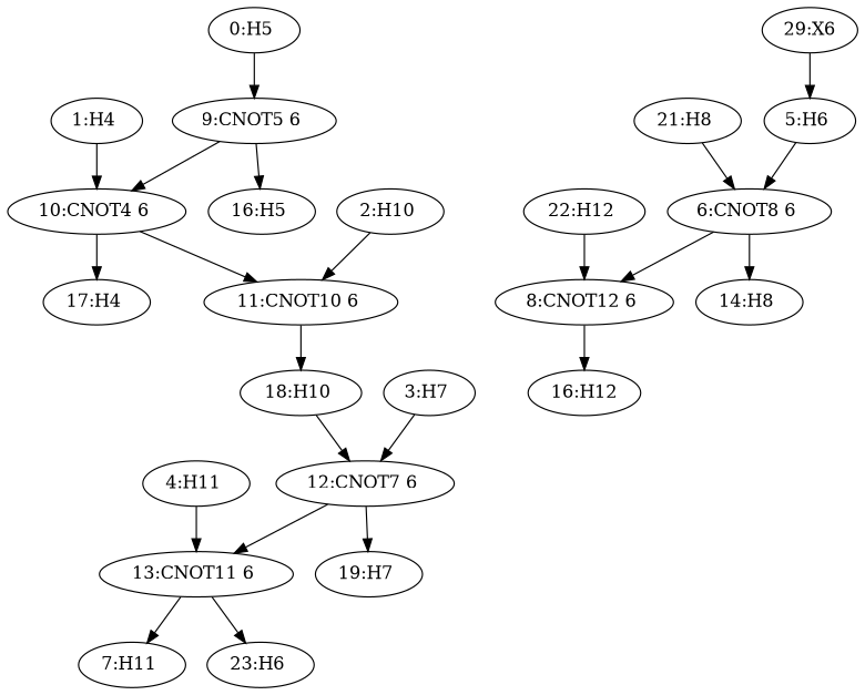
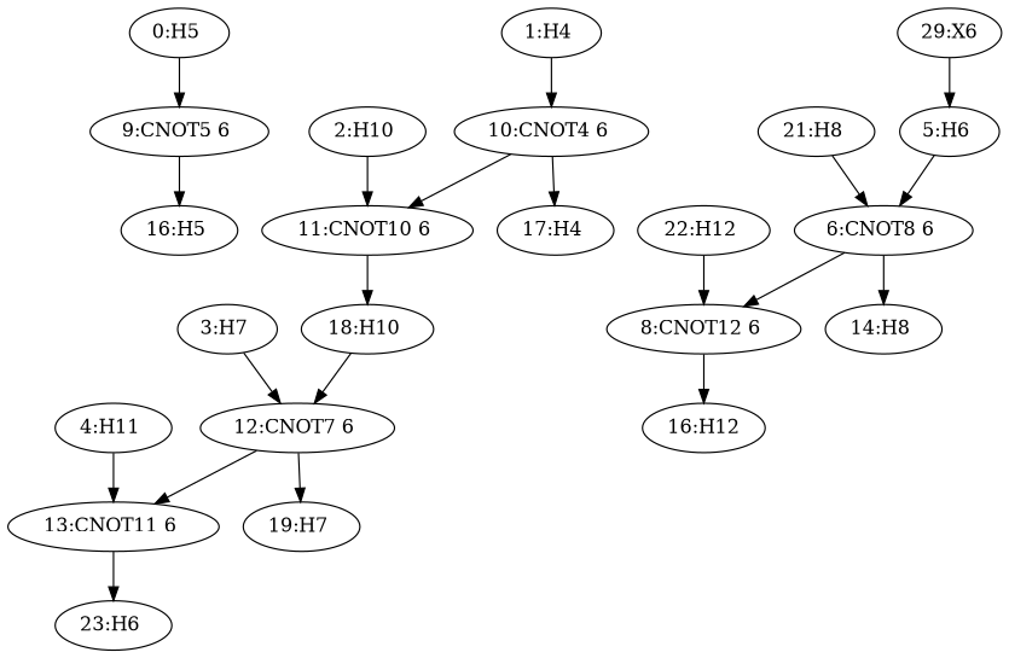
  strict digraph {
    n1 [details="{'startTime': 1, 'qubits': [2], 'outEdges': [9], 'llvmId': '0x1f145c0', 'duration': 0, 'type': 'H', 'inEdges': [], 'hwqubits': [5]}" label="0:H5 "]
    n2 [details="{'startTime': 127, 'qubits': [2, 7], 'outEdges': [16, 10], 'llvmId': '0x1f15c48', 'duration': 11, 'type': 'CNOT', 'inEdges': [0, 8], 'hwqubits': [5, 6]}" label="9:CNOT5 6 "]
    n3 [details="{'startTime': 139, 'qubits': [3, 7], 'outEdges': [17, 11], 'llvmId': '0x1f15fb8', 'duration': 67, 'type': 'CNOT', 'inEdges': [1, 9], 'hwqubits': [4, 6]}" label="10:CNOT4 6 "]
    n4 [details="{'startTime': 298, 'qubits': [2], 'outEdges': [], 'llvmId': '0x1f16d00', 'duration': 0, 'type': 'H', 'inEdges': [9], 'hwqubits': [5]}" label="16:H5 "]
    n5 [details="{'startTime': 209, 'qubits': [4, 7], 'outEdges': [18, 12], 'llvmId': '0x1f16218', 'duration': 68, 'type': 'CNOT', 'inEdges': [2, 10], 'hwqubits': [10, 6]}" label="11:CNOT10 6 "]
    n6 [details="{'startTime': 288, 'qubits': [3], 'outEdges': [], 'llvmId': '0x1f16f00', 'duration': 0, 'type': 'H', 'inEdges': [10], 'hwqubits': [4]}" label="17:H4 "]
    n7 [details="{'startTime': 2, 'qubits': [3], 'outEdges': [10], 'llvmId': '0x1f14860', 'duration': 0, 'type': 'H', 'inEdges': [], 'hwqubits': [4]}" label="1:H4 "]
    n8 [details="{'startTime': 278, 'qubits': [4], 'outEdges': [], 'llvmId': '0x1f17100', 'duration': 0, 'type': 'H', 'inEdges': [11], 'hwqubits': [10]}" label="18:H10 "]
    n9 [details="{'startTime': 1, 'qubits': [4], 'outEdges': [11], 'llvmId': '0x1f14a80', 'duration': 0, 'type': 'H', 'inEdges': [], 'hwqubits': [10]}" label="2:H10 "]
    n10 [details="{'startTime': 279, 'qubits': [5, 7], 'outEdges': [19, 13], 'llvmId': '0x1f164a8', 'duration': 8, 'type': 'CNOT', 'inEdges': [3, 11], 'hwqubits': [7, 6]}" label="12:CNOT7 6 "]
    n11 [details="{'startTime': 289, 'qubits': [6, 7], 'outEdges': [7, 23], 'llvmId': '0x1f16738', 'duration': 8, 'type': 'CNOT', 'inEdges': [4, 12], 'hwqubits': [11, 6]}" label="13:CNOT11 6 "]
    n12 [details="{'startTime': 298, 'qubits': [5], 'outEdges': [], 'llvmId': '0x1f17300', 'duration': 0, 'type': 'H', 'inEdges': [12], 'hwqubits': [7]}" label="19:H7 "]
    n13 [details="{'startTime': 3, 'qubits': [5], 'outEdges': [12], 'llvmId': '0x1f14cd0', 'duration': 0, 'type': 'H', 'inEdges': [], 'hwqubits': [7]}" label="3:H7 "]
-   n14 [details="{'startTime': 298, 'qubits': [6], 'outEdges': [], 'llvmId': '0x1f15730', 'duration': 0, 'type': 'H', 'inEdges': [13], 'hwqubits': [11]}" label="7:H11 "]
    n15 [details="{'startTime': 298, 'qubits': [7], 'outEdges': [], 'llvmId': '0x1f27030', 'duration': 0, 'type': 'H', 'inEdges': [13], 'hwqubits': [6]}" label="23:H6 "]
    n16 [details="{'startTime': 69, 'qubits': [6], 'outEdges': [13], 'llvmId': '0x1f14f20', 'duration': 0, 'type': 'H', 'inEdges': [], 'hwqubits': [11]}" label="4:H11 "]
    n17 [details="{'startTime': 3, 'qubits': [7], 'outEdges': [6], 'llvmId': '0x1f151b0', 'duration': 0, 'type': 'H', 'inEdges': [20], 'hwqubits': [6]}" label="5:H6 "]
    n18 [details="{'startTime': 4, 'qubits': [0, 7], 'outEdges': [14, 8], 'llvmId': '0x1f155e8', 'duration': 64, 'type': 'CNOT', 'inEdges': [21, 5], 'hwqubits': [8, 6]}" label="6:CNOT8 6 "]
    n19 [details="{'startTime': 70, 'qubits': [1, 7], 'outEdges': [15, 9], 'llvmId': '0x1f159b8', 'duration': 56, 'type': 'CNOT', 'inEdges': [22, 6], 'hwqubits': [12, 6]}" label="8:CNOT12 6 "]
    n20 [details="{'startTime': 277, 'qubits': [0], 'outEdges': [], 'llvmId': '0x1f16900', 'duration': 0, 'type': 'H', 'inEdges': [6], 'hwqubits': [8]}" label="14:H8 "]
    n21 [details="{'startTime': 297, 'qubits': [1], 'outEdges': [], 'llvmId': '0x1f16b00', 'duration': 0, 'type': 'H', 'inEdges': [8], 'hwqubits': [12]}" label="16:H12"]
    n22 [details="{'startTime': 1, 'qubits': [7], 'outEdges': [5], 'llvmId': '0x1f19d30', 'duration': 1, 'type': 'X', 'inEdges': [], 'hwqubits': [6]}" label="29:X6"]
    n23 [details="{'startTime': 1, 'qubits': [0], 'outEdges': [6], 'llvmId': '0x1f1a960', 'duration': 0, 'type': 'H', 'inEdges': [], 'hwqubits': [8]}" label="21:H8 "]
    n24 [details="{'startTime': 1, 'qubits': [1], 'outEdges': [8], 'llvmId': '0x1f1abe0', 'duration': 0, 'type': 'H', 'inEdges': [], 'hwqubits': [12]}" label="22:H12 "]
    n1 -> n2
-   n2 -> n3
    n2 -> n4
    n3 -> n5
    n3 -> n6
    n5 -> n8
    n7 -> n3
    n8 -> n10
    n9 -> n5
    n10 -> n11
    n10 -> n12
-   n11 -> n14
    n11 -> n15
    n13 -> n10
    n16 -> n11
    n17 -> n18
    n18 -> n19
    n18 -> n20
    n19 -> n21
    n22 -> n17
    n23 -> n18
    n24 -> n19
  }
